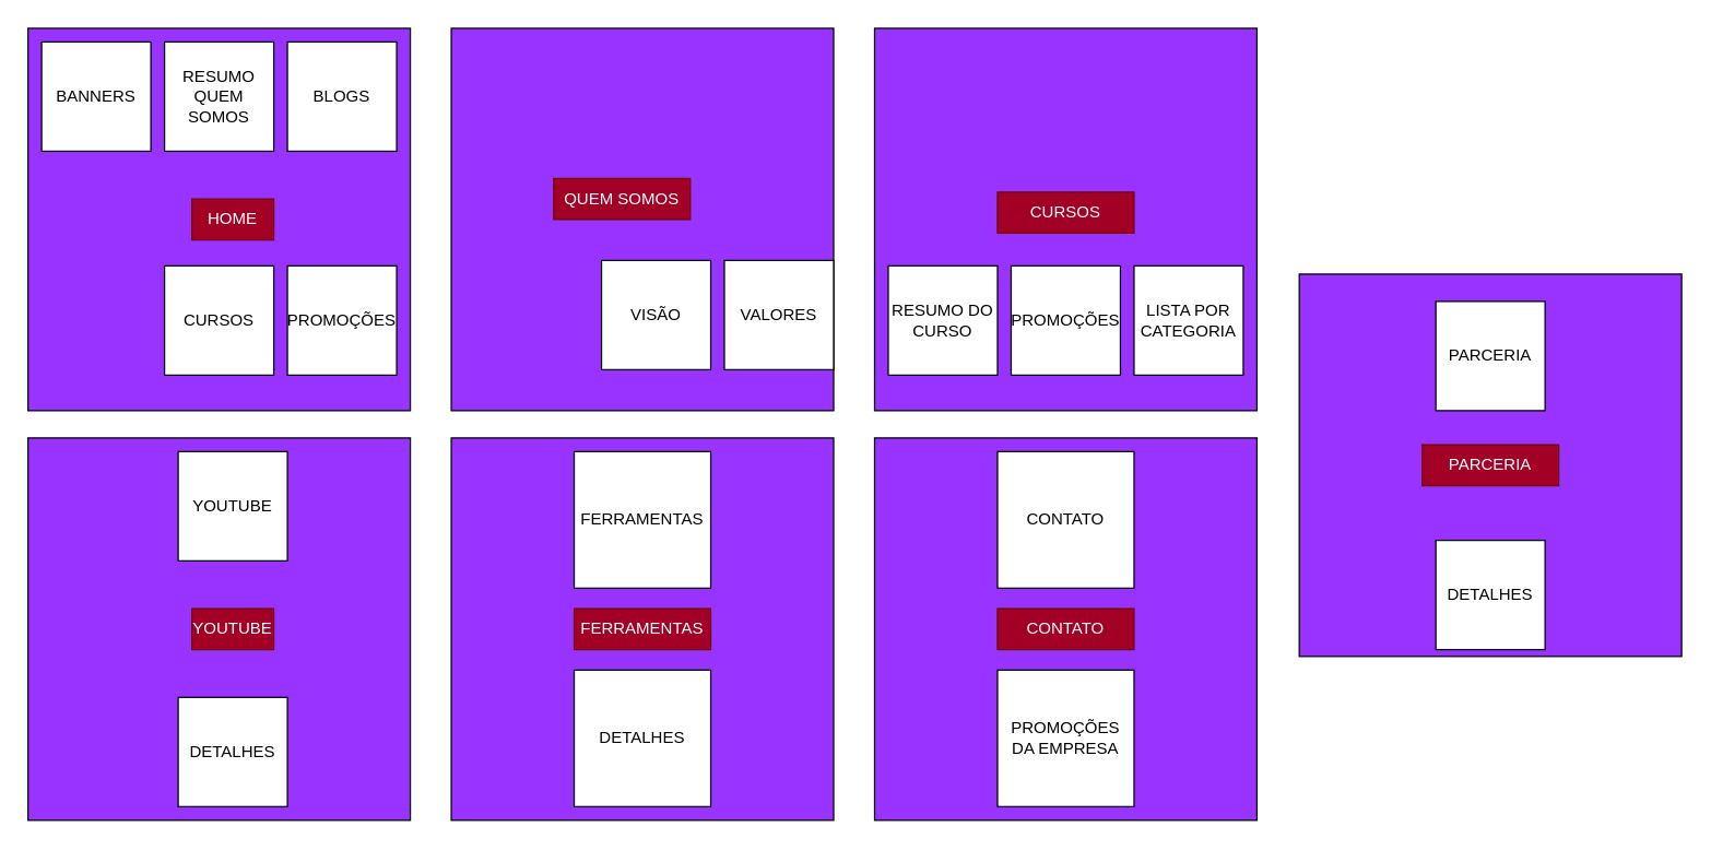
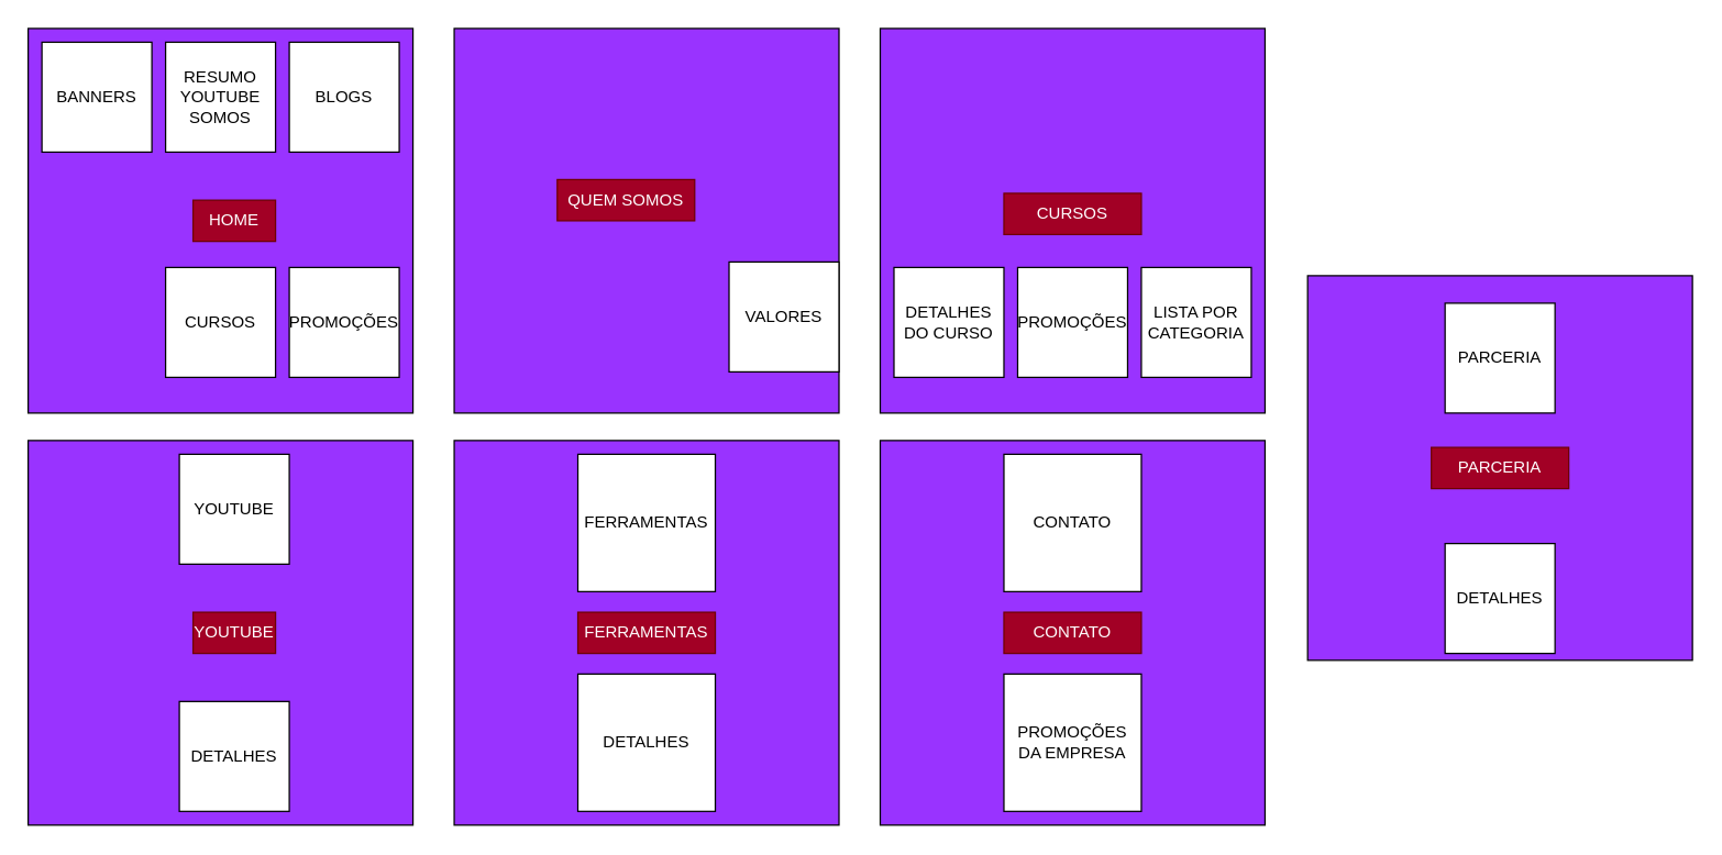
  <mxCell id="0" />
  <mxCell id="1" parent="0" />
  <mxCell id="2" value="&lt;br&gt;" style="whiteSpace=wrap;html=1;aspect=fixed;shadow=0;glass=0;sketch=0;fillColor=#9933FF;" vertex="1" parent="1"><mxGeometry x="20" y="20" width="280" height="280" as="geometry" /></mxCell>
  <mxCell id="3" value="BANNERS" style="whiteSpace=wrap;html=1;aspect=fixed;shadow=0;glass=0;sketch=0;fillColor=default;" vertex="1" parent="1"><mxGeometry x="30" y="30" width="80" height="80" as="geometry" /></mxCell>
  <mxCell id="4" value="BLOGS" style="whiteSpace=wrap;html=1;aspect=fixed;shadow=0;glass=0;sketch=0;fillColor=default;" vertex="1" parent="1"><mxGeometry x="210" y="30" width="80" height="80" as="geometry" /></mxCell>
  <mxCell id="5" value="CURSOS" style="whiteSpace=wrap;html=1;aspect=fixed;shadow=0;glass=0;sketch=0;fillColor=default;" vertex="1" parent="1"><mxGeometry x="120" y="194" width="80" height="80" as="geometry" /></mxCell>
- <mxCell id="6" value="RESUMO QUEM SOMOS" style="whiteSpace=wrap;html=1;aspect=fixed;shadow=0;glass=0;sketch=0;fillColor=default;" vertex="1" parent="1"><mxGeometry x="120" y="30" width="80" height="80" as="geometry" /></mxCell>
+ <mxCell id="6" value="RESUMO YOUTUBE SOMOS" style="whiteSpace=wrap;html=1;aspect=fixed;shadow=0;glass=0;sketch=0;fillColor=default;" vertex="1" parent="1"><mxGeometry x="120" y="30" width="80" height="80" as="geometry" /></mxCell>
  <mxCell id="7" value="PROMOÇÕES" style="whiteSpace=wrap;html=1;aspect=fixed;shadow=0;glass=0;sketch=0;fillColor=default;" vertex="1" parent="1"><mxGeometry x="210" y="194" width="80" height="80" as="geometry" /></mxCell>
  <mxCell id="8" value="HOME" style="text;html=1;strokeColor=#6F0000;fillColor=#a20025;align=center;verticalAlign=middle;whiteSpace=wrap;rounded=0;shadow=0;glass=0;sketch=0;fontColor=#ffffff;" vertex="1" parent="1"><mxGeometry x="140" y="145" width="60" height="30" as="geometry" /></mxCell>
  <mxCell id="9" value="&lt;br&gt;" style="whiteSpace=wrap;html=1;aspect=fixed;shadow=0;glass=0;sketch=0;fillColor=#9933FF;" vertex="1" parent="1"><mxGeometry x="330" y="20" width="280" height="280" as="geometry" /></mxCell>
- <mxCell id="10" value="VISÃO" style="whiteSpace=wrap;html=1;aspect=fixed;shadow=0;glass=0;sketch=0;fillColor=default;" vertex="1" parent="1"><mxGeometry x="440" y="190" width="80" height="80" as="geometry" /></mxCell>
  <mxCell id="11" value="VALORES" style="whiteSpace=wrap;html=1;aspect=fixed;shadow=0;glass=0;sketch=0;fillColor=default;" vertex="1" parent="1"><mxGeometry x="530" y="190" width="80" height="80" as="geometry" /></mxCell>
  <mxCell id="12" value="QUEM SOMOS" style="text;html=1;strokeColor=#6F0000;fillColor=#a20025;align=center;verticalAlign=middle;whiteSpace=wrap;rounded=0;shadow=0;glass=0;sketch=0;fontColor=#ffffff;" vertex="1" parent="1"><mxGeometry x="405" y="130" width="100" height="30" as="geometry" /></mxCell>
  <mxCell id="13" value="&lt;br&gt;" style="whiteSpace=wrap;html=1;aspect=fixed;shadow=0;glass=0;sketch=0;fillColor=#9933FF;" vertex="1" parent="1"><mxGeometry x="640" y="20" width="280" height="280" as="geometry" /></mxCell>
  <mxCell id="14" value="CURSOS" style="text;html=1;strokeColor=#6F0000;fillColor=#a20025;align=center;verticalAlign=middle;whiteSpace=wrap;rounded=0;shadow=0;glass=0;sketch=0;fontColor=#ffffff;" vertex="1" parent="1"><mxGeometry x="730" y="140" width="100" height="30" as="geometry" /></mxCell>
- <mxCell id="15" value="RESUMO DO CURSO" style="whiteSpace=wrap;html=1;aspect=fixed;shadow=0;glass=0;sketch=0;fillColor=default;" vertex="1" parent="1"><mxGeometry x="650" y="194" width="80" height="80" as="geometry" /></mxCell>
+ <mxCell id="15" value="DETALHES DO CURSO" style="whiteSpace=wrap;html=1;aspect=fixed;shadow=0;glass=0;sketch=0;fillColor=default;" vertex="1" parent="1"><mxGeometry x="650" y="194" width="80" height="80" as="geometry" /></mxCell>
  <mxCell id="16" value="LISTA POR CATEGORIA" style="whiteSpace=wrap;html=1;aspect=fixed;shadow=0;glass=0;sketch=0;fillColor=default;" vertex="1" parent="1"><mxGeometry x="830" y="194" width="80" height="80" as="geometry" /></mxCell>
  <mxCell id="17" value="PROMOÇÕES" style="whiteSpace=wrap;html=1;aspect=fixed;shadow=0;glass=0;sketch=0;fillColor=default;" vertex="1" parent="1"><mxGeometry x="740" y="194" width="80" height="80" as="geometry" /></mxCell>
  <mxCell id="18" value="&lt;br&gt;" style="whiteSpace=wrap;html=1;aspect=fixed;shadow=0;glass=0;sketch=0;fillColor=#9933FF;" vertex="1" parent="1"><mxGeometry x="20" y="320" width="280" height="280" as="geometry" /></mxCell>
  <mxCell id="19" value="YOUTUBE" style="text;html=1;strokeColor=#6F0000;fillColor=#a20025;align=center;verticalAlign=middle;whiteSpace=wrap;rounded=0;shadow=0;glass=0;sketch=0;fontColor=#ffffff;" vertex="1" parent="1"><mxGeometry x="140" y="445" width="60" height="30" as="geometry" /></mxCell>
  <mxCell id="20" value="YOUTUBE" style="whiteSpace=wrap;html=1;aspect=fixed;shadow=0;glass=0;sketch=0;fillColor=default;" vertex="1" parent="1"><mxGeometry x="130" y="330" width="80" height="80" as="geometry" /></mxCell>
  <mxCell id="21" value="DETALHES" style="whiteSpace=wrap;html=1;aspect=fixed;shadow=0;glass=0;sketch=0;fillColor=default;" vertex="1" parent="1"><mxGeometry x="130" y="510" width="80" height="80" as="geometry" /></mxCell>
  <mxCell id="22" value="&lt;br&gt;" style="whiteSpace=wrap;html=1;aspect=fixed;shadow=0;glass=0;sketch=0;fillColor=#9933FF;" vertex="1" parent="1"><mxGeometry x="330" y="320" width="280" height="280" as="geometry" /></mxCell>
  <mxCell id="23" value="FERRAMENTAS" style="text;html=1;strokeColor=#6F0000;fillColor=#a20025;align=center;verticalAlign=middle;whiteSpace=wrap;rounded=0;shadow=0;glass=0;sketch=0;fontColor=#ffffff;" vertex="1" parent="1"><mxGeometry x="420" y="445" width="100" height="30" as="geometry" /></mxCell>
  <mxCell id="24" value="FERRAMENTAS" style="whiteSpace=wrap;html=1;aspect=fixed;shadow=0;glass=0;sketch=0;fillColor=default;" vertex="1" parent="1"><mxGeometry x="420" y="330" width="100" height="100" as="geometry" /></mxCell>
  <mxCell id="25" value="DETALHES" style="whiteSpace=wrap;html=1;aspect=fixed;shadow=0;glass=0;sketch=0;fillColor=default;" vertex="1" parent="1"><mxGeometry x="420" y="490" width="100" height="100" as="geometry" /></mxCell>
  <mxCell id="26" value="&lt;br&gt;" style="whiteSpace=wrap;html=1;aspect=fixed;shadow=0;glass=0;sketch=0;fillColor=#9933FF;" vertex="1" parent="1"><mxGeometry x="640" y="320" width="280" height="280" as="geometry" /></mxCell>
  <mxCell id="27" value="CONTATO" style="text;html=1;strokeColor=#6F0000;fillColor=#a20025;align=center;verticalAlign=middle;whiteSpace=wrap;rounded=0;shadow=0;glass=0;sketch=0;fontColor=#ffffff;" vertex="1" parent="1"><mxGeometry x="730" y="445" width="100" height="30" as="geometry" /></mxCell>
  <mxCell id="28" value="CONTATO" style="whiteSpace=wrap;html=1;aspect=fixed;shadow=0;glass=0;sketch=0;fillColor=default;" vertex="1" parent="1"><mxGeometry x="730" y="330" width="100" height="100" as="geometry" /></mxCell>
  <mxCell id="29" value="PROMOÇÕES DA EMPRESA" style="whiteSpace=wrap;html=1;aspect=fixed;shadow=0;glass=0;sketch=0;fillColor=default;" vertex="1" parent="1"><mxGeometry x="730" y="490" width="100" height="100" as="geometry" /></mxCell>
  <mxCell id="30" value="&lt;br&gt;" style="whiteSpace=wrap;html=1;aspect=fixed;shadow=0;glass=0;sketch=0;fillColor=#9933FF;" vertex="1" parent="1"><mxGeometry x="951" y="200" width="280" height="280" as="geometry" /></mxCell>
  <mxCell id="31" value="PARCERIA" style="text;html=1;strokeColor=#6F0000;fillColor=#a20025;align=center;verticalAlign=middle;whiteSpace=wrap;rounded=0;shadow=0;glass=0;sketch=0;fontColor=#ffffff;" vertex="1" parent="1"><mxGeometry x="1041" y="325" width="100" height="30" as="geometry" /></mxCell>
  <mxCell id="32" value="PARCERIA" style="whiteSpace=wrap;html=1;aspect=fixed;shadow=0;glass=0;sketch=0;fillColor=default;" vertex="1" parent="1"><mxGeometry x="1051" y="220" width="80" height="80" as="geometry" /></mxCell>
  <mxCell id="33" value="DETALHES" style="whiteSpace=wrap;html=1;aspect=fixed;shadow=0;glass=0;sketch=0;fillColor=default;" vertex="1" parent="1"><mxGeometry x="1051" y="395" width="80" height="80" as="geometry" /></mxCell>
